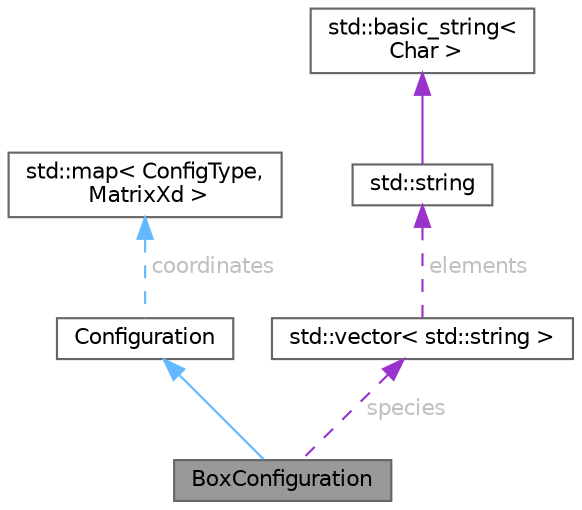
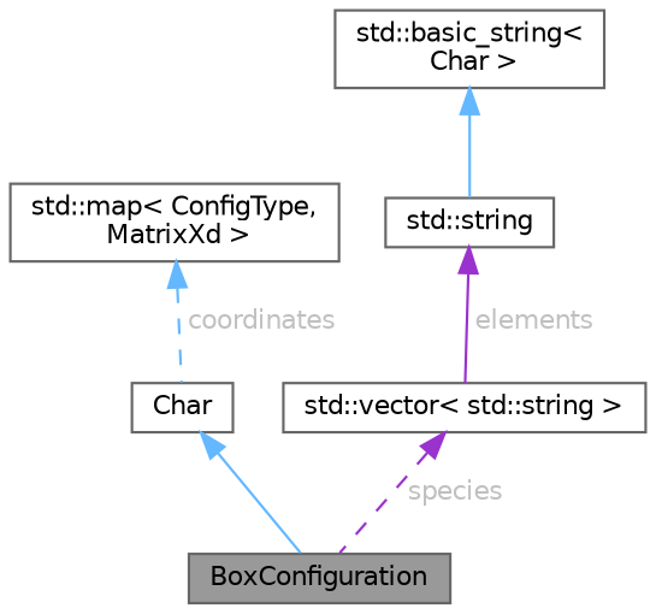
  digraph {
    fontname="DejaVu Sans"
    node [color=gray40 fillcolor=white fontname="DejaVu Sans" fontsize=10 shape=box style=filled]
    edge [color=steelblue1 dir=back fontname="DejaVu Sans" fontsize=10 labelfontname=Helvetica labelfontsize=10 style=dashed fontcolor=grey]
    n1 [fillcolor=grey60 fontcolor=black height=0.2 label=BoxConfiguration width=0.4]
-   n2 [height=0.2 label=Configuration width=0.4]
+   n2 [height=0.2 label=Char width=0.4]
    n3 [height=0.2 label="std::vector\< std::string \>" width=0.4]
    n4 [height=0.2 label="std::string" width=0.4]
    n5 [height=0.2 label="std::basic_string\<\l Char \>" width=0.4]
    n6 [height=0.2 label="std::map\< ConfigType,\l MatrixXd \>" width=0.4]
    n2 -> n1 [style=solid fontcolor=""]
    n3 -> n1 [color=darkorchid3 label=" species"]
-   n4 -> n3 [color=darkorchid3 label=" elements"]
-   n5 -> n4 [color=darkorchid3 style=solid fontcolor=""]
+   n4 -> n3 [color=darkorchid3 label=" elements" style=solid]
+   n5 -> n4 [style=solid fontcolor=""]
    n6 -> n2 [label=" coordinates"]
  }
